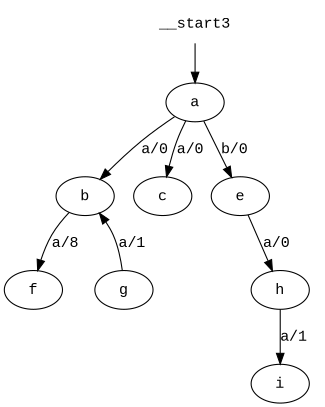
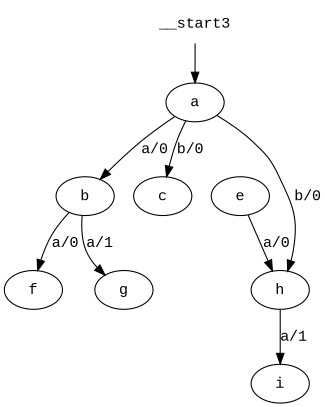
  digraph {
    configurations="A|B|C|D"
    fontname="Liberation Mono"
    node [feature=True fontname="Liberation Mono"]
    edge [fontname="Liberation Mono" feature="C|D"]
    n1 [label=__start3 shape=none]
    a
    b [feature="A|B"]
    c [feature="C|D"]
    e [feature="C|D"]
    f [feature=A]
    g [feature=B]
    h [feature=C]
    i [feature=D]
    n1 -> a [feature=""]
    a -> b [feature="A|B" label="a/0"]
-   a -> c [label="a/0"]
-   a -> e [label="b/0"]
-   b -> f [feature=A label="a/8"]
-   g -> b [feature=B label="a/1"]
+   a -> c [label="b/0"]
+   a -> h [label="b/0"]
+   b -> f [feature=A label="a/0"]
+   b -> g [feature=B label="a/1"]
    e -> h [feature=C label="a/0"]
    h -> i [feature=D label="a/1"]
  }
